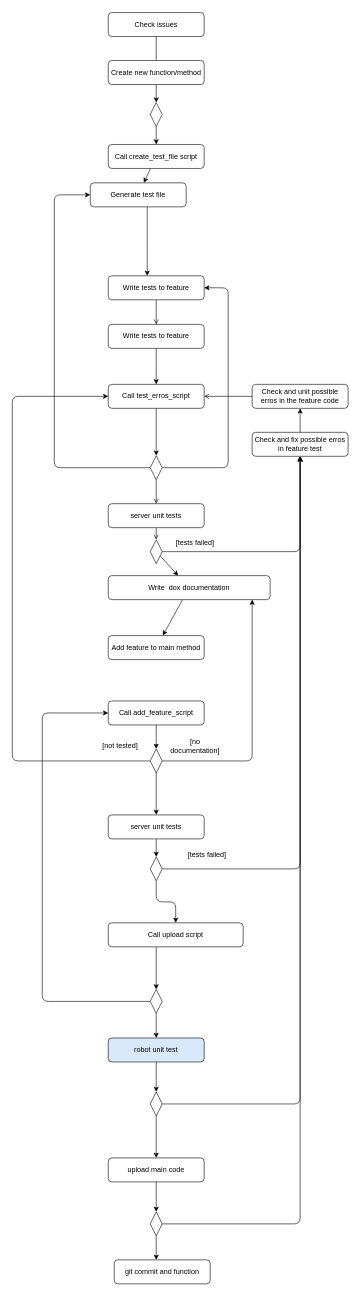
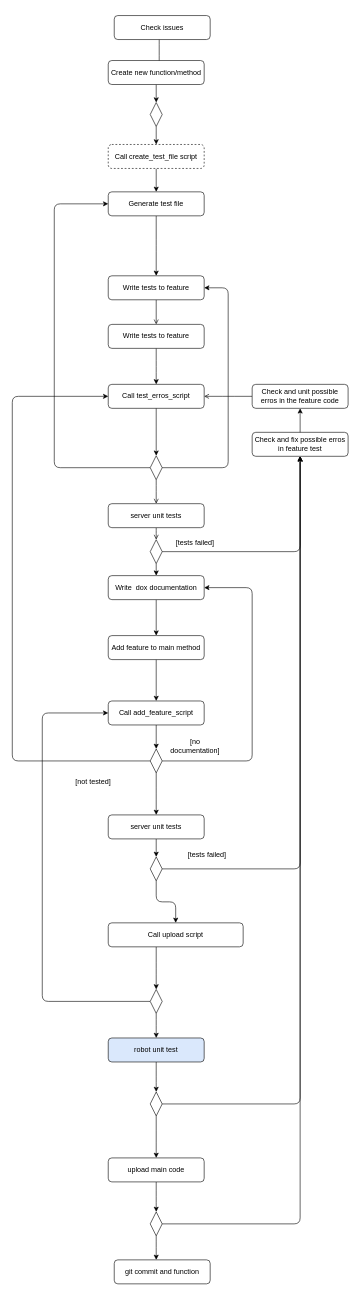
  <mxCell id="0" />
  <mxCell id="1" parent="0" />
  <mxCell id="2" style="edgeStyle=none;html=1;endArrow=open;endFill=0;" parent="1" source="12" target="70" edge="1"><mxGeometry relative="1" as="geometry"><mxPoint x="280" y="549" as="targetPoint" /></mxGeometry></mxCell>
  <mxCell id="3" style="edgeStyle=none;html=1;" parent="1" source="4" target="47" edge="1"><mxGeometry relative="1" as="geometry"><mxPoint x="260" y="199" as="targetPoint" /></mxGeometry></mxCell>
  <mxCell id="4" value="Create new function/method" style="rounded=1;whiteSpace=wrap;html=1;" parent="1" vertex="1"><mxGeometry x="180" y="100" width="160" height="40" as="geometry" /></mxCell>
  <mxCell id="5" value="" style="edgeStyle=elbowEdgeStyle;html=1;endArrow=open;endFill=0;" parent="1" source="7" target="9" edge="1"><mxGeometry relative="1" as="geometry" /></mxCell>
  <mxCell id="6" style="edgeStyle=elbowEdgeStyle;html=1;" edge="1" parent="1" source="7" target="31"><mxGeometry relative="1" as="geometry"><Array as="points"><mxPoint x="90" y="640" /></Array></mxGeometry></mxCell>
  <mxCell id="7" value="" style="rhombus;whiteSpace=wrap;html=1;" parent="1" vertex="1"><mxGeometry x="250" y="759" width="20" height="40" as="geometry" /></mxCell>
  <mxCell id="8" style="edgeStyle=elbowEdgeStyle;html=1;endArrow=open;endFill=0;" parent="1" source="9" target="18" edge="1"><mxGeometry relative="1" as="geometry" /></mxCell>
  <mxCell id="9" value="server unit tests" style="rounded=1;whiteSpace=wrap;html=1;" parent="1" vertex="1"><mxGeometry x="180" y="839" width="160" height="40" as="geometry" /></mxCell>
+ <mxCell id="10" style="edgeStyle=none;html=1;" parent="1" source="11" target="14" edge="1"><mxGeometry relative="1" as="geometry"><mxPoint x="260" y="1118" as="sourcePoint" /></mxGeometry></mxCell>
  <mxCell id="11" value="Add feature to main method" style="rounded=1;whiteSpace=wrap;html=1;" parent="1" vertex="1"><mxGeometry x="180" y="1059" width="160" height="40" as="geometry" /></mxCell>
  <mxCell id="12" value="Write tests to feature" style="rounded=1;whiteSpace=wrap;html=1;" parent="1" vertex="1"><mxGeometry x="180" y="459" width="160" height="40" as="geometry" /></mxCell>
  <mxCell id="13" style="edgeStyle=orthogonalEdgeStyle;html=1;" parent="1" source="14" target="26" edge="1"><mxGeometry relative="1" as="geometry" /></mxCell>
  <mxCell id="14" value="Call add_feature_script" style="rounded=1;whiteSpace=wrap;html=1;" parent="1" vertex="1"><mxGeometry x="180" y="1168" width="160" height="40" as="geometry" /></mxCell>
  <mxCell id="15" style="edgeStyle=orthogonalEdgeStyle;html=1;" parent="1" source="16" target="20" edge="1"><mxGeometry relative="1" as="geometry" /></mxCell>
  <mxCell id="16" value="server unit tests" style="rounded=1;whiteSpace=wrap;html=1;" parent="1" vertex="1"><mxGeometry x="180" y="1358" width="160" height="40" as="geometry" /></mxCell>
  <mxCell id="17" style="edgeStyle=none;html=1;" parent="1" source="18" target="35" edge="1"><mxGeometry relative="1" as="geometry"><mxPoint x="180" y="959" as="targetPoint" /></mxGeometry></mxCell>
  <mxCell id="18" value="" style="rhombus;whiteSpace=wrap;html=1;" parent="1" vertex="1"><mxGeometry x="250" y="899" width="20" height="40" as="geometry" /></mxCell>
  <mxCell id="19" style="edgeStyle=orthogonalEdgeStyle;html=1;" parent="1" source="20" target="22" edge="1"><mxGeometry relative="1" as="geometry" /></mxCell>
  <mxCell id="20" value="" style="rhombus;whiteSpace=wrap;html=1;" parent="1" vertex="1"><mxGeometry x="250" y="1428" width="20" height="40" as="geometry" /></mxCell>
  <mxCell id="21" style="edgeStyle=elbowEdgeStyle;html=1;" edge="1" parent="1" source="22" target="45"><mxGeometry relative="1" as="geometry" /></mxCell>
  <mxCell id="22" value="Call upload script" style="rounded=1;whiteSpace=wrap;html=1;" parent="1" vertex="1"><mxGeometry x="180" y="1538" width="225" height="40" as="geometry" /></mxCell>
  <mxCell id="23" style="edgeStyle=elbowEdgeStyle;html=1;" parent="1" source="26" target="55" edge="1"><mxGeometry relative="1" as="geometry"><mxPoint x="10" y="599" as="targetPoint" /><Array as="points"><mxPoint x="20" y="889" /></Array></mxGeometry></mxCell>
  <mxCell id="24" style="edgeStyle=elbowEdgeStyle;html=1;" edge="1" parent="1" source="26" target="35"><mxGeometry relative="1" as="geometry"><Array as="points"><mxPoint x="420" y="1149" /></Array></mxGeometry></mxCell>
  <mxCell id="25" style="edgeStyle=elbowEdgeStyle;html=1;" edge="1" parent="1" source="26" target="16"><mxGeometry relative="1" as="geometry" /></mxCell>
  <mxCell id="26" value="" style="rhombus;whiteSpace=wrap;html=1;" parent="1" vertex="1"><mxGeometry x="250" y="1248" width="20" height="40" as="geometry" /></mxCell>
- <mxCell id="27" value="[not tested]" style="text;strokeColor=none;align=center;fillColor=none;html=1;verticalAlign=middle;whiteSpace=wrap;rounded=0;" vertex="1" parent="1"><mxGeometry x="160" y="1228" width="80" height="30" as="geometry" /></mxCell>
+ <mxCell id="27" value="[not tested]" style="text;strokeColor=none;align=center;fillColor=none;html=1;verticalAlign=middle;whiteSpace=wrap;rounded=0;" vertex="1" parent="1"><mxGeometry x="115" y="1288" width="80" height="30" as="geometry" /></mxCell>
  <mxCell id="28" style="edgeStyle=none;html=1;" edge="1" parent="1" source="29" target="31"><mxGeometry relative="1" as="geometry"><mxPoint x="380" y="309" as="targetPoint" /></mxGeometry></mxCell>
- <mxCell id="29" value="Call create_test_file script" style="rounded=1;whiteSpace=wrap;html=1;" vertex="1" parent="1"><mxGeometry x="180" y="240" width="160" height="40" as="geometry" /></mxCell>
+ <mxCell id="29" value="Call create_test_file script" style="rounded=1;whiteSpace=wrap;html=1;dashed=1;" vertex="1" parent="1"><mxGeometry x="180" y="240" width="160" height="40" as="geometry" /></mxCell>
  <mxCell id="30" style="edgeStyle=elbowEdgeStyle;html=1;" edge="1" parent="1" source="31" target="12"><mxGeometry relative="1" as="geometry" /></mxCell>
- <mxCell id="31" value="Generate test file" style="rounded=1;whiteSpace=wrap;html=1;" vertex="1" parent="1"><mxGeometry x="150" y="304" width="160" height="40" as="geometry" /></mxCell>
+ <mxCell id="31" value="Generate test file" style="rounded=1;whiteSpace=wrap;html=1;" vertex="1" parent="1"><mxGeometry x="180" y="319" width="160" height="40" as="geometry" /></mxCell>
  <mxCell id="32" value="" style="group" vertex="1" connectable="0" parent="1"><mxGeometry x="280" y="889" width="90" height="30" as="geometry" /></mxCell>
  <mxCell id="33" value="[tests failed]" style="text;html=1;strokeColor=none;fillColor=none;align=center;verticalAlign=middle;whiteSpace=wrap;rounded=0;" vertex="1" parent="32"><mxGeometry width="90" height="30" as="geometry" /></mxCell>
  <mxCell id="34" style="edgeStyle=none;html=1;" edge="1" parent="1" source="35" target="11"><mxGeometry relative="1" as="geometry" /></mxCell>
- <mxCell id="35" value="Write&amp;nbsp; dox documentation" style="rounded=1;whiteSpace=wrap;html=1;" vertex="1" parent="1"><mxGeometry x="180" y="959" width="270" height="40" as="geometry" /></mxCell>
+ <mxCell id="35" value="Write&amp;nbsp; dox documentation" style="rounded=1;whiteSpace=wrap;html=1;" vertex="1" parent="1"><mxGeometry x="180" y="959" width="160" height="40" as="geometry" /></mxCell>
  <mxCell id="36" value="[no documentation]" style="text;strokeColor=none;align=center;fillColor=none;html=1;verticalAlign=middle;whiteSpace=wrap;rounded=0;" vertex="1" parent="1"><mxGeometry x="285" y="1228" width="80" height="30" as="geometry" /></mxCell>
  <mxCell id="37" value="" style="group" vertex="1" connectable="0" parent="1"><mxGeometry x="300" y="1398" width="90" height="41" as="geometry" /></mxCell>
  <mxCell id="38" value="" style="group" vertex="1" connectable="0" parent="37"><mxGeometry width="90" height="41" as="geometry" /></mxCell>
  <mxCell id="39" style="edgeStyle=orthogonalEdgeStyle;html=1;" edge="1" parent="38"><mxGeometry relative="1" as="geometry" /></mxCell>
  <mxCell id="40" value="[tests failed]" style="text;html=1;strokeColor=none;fillColor=none;align=center;verticalAlign=middle;whiteSpace=wrap;rounded=0;" vertex="1" parent="38"><mxGeometry y="11" width="90" height="30" as="geometry" /></mxCell>
  <mxCell id="41" style="edgeStyle=elbowEdgeStyle;html=1;endArrow=none;" edge="1" parent="1" source="42" target="4"><mxGeometry relative="1" as="geometry" /></mxCell>
- <mxCell id="42" value="Check issues" style="rounded=1;whiteSpace=wrap;html=1;" vertex="1" parent="1"><mxGeometry x="180" y="20" width="160" height="40" as="geometry" /></mxCell>
+ <mxCell id="42" value="Check issues" style="rounded=1;whiteSpace=wrap;html=1;" vertex="1" parent="1"><mxGeometry x="190" y="25" width="160" height="40" as="geometry" /></mxCell>
  <mxCell id="43" style="edgeStyle=elbowEdgeStyle;html=1;" edge="1" parent="1" source="45" target="52"><mxGeometry relative="1" as="geometry" /></mxCell>
  <mxCell id="44" style="edgeStyle=elbowEdgeStyle;html=1;" edge="1" parent="1" source="45" target="14"><mxGeometry relative="1" as="geometry"><Array as="points"><mxPoint x="70" y="1560" /><mxPoint x="30" y="1610" /></Array></mxGeometry></mxCell>
  <mxCell id="45" value="" style="rhombus;whiteSpace=wrap;html=1;" vertex="1" parent="1"><mxGeometry x="250" y="1649" width="20" height="40" as="geometry" /></mxCell>
  <mxCell id="46" style="edgeStyle=elbowEdgeStyle;html=1;" edge="1" parent="1" source="47" target="29"><mxGeometry relative="1" as="geometry" /></mxCell>
  <mxCell id="47" value="" style="rhombus;whiteSpace=wrap;html=1;" vertex="1" parent="1"><mxGeometry x="250" y="170" width="20" height="40" as="geometry" /></mxCell>
  <mxCell id="48" style="edgeStyle=elbowEdgeStyle;html=1;" edge="1" parent="1" source="61" target="57"><mxGeometry relative="1" as="geometry"><mxPoint x="490" y="1800" as="targetPoint" /><Array as="points"><mxPoint x="500" y="1640" /><mxPoint x="450" y="1870" /></Array></mxGeometry></mxCell>
  <mxCell id="49" style="edgeStyle=elbowEdgeStyle;html=1;" edge="1" parent="1" source="50" target="64"><mxGeometry relative="1" as="geometry" /></mxCell>
  <mxCell id="50" value="upload main code" style="rounded=1;whiteSpace=wrap;html=1;" vertex="1" parent="1"><mxGeometry x="180" y="1930" width="160" height="40" as="geometry" /></mxCell>
  <mxCell id="51" style="edgeStyle=elbowEdgeStyle;html=1;" edge="1" parent="1" source="52" target="61"><mxGeometry relative="1" as="geometry" /></mxCell>
  <mxCell id="52" value="robot unit test" style="rounded=1;whiteSpace=wrap;html=1;fillColor=#dae8fc;" vertex="1" parent="1"><mxGeometry x="180" y="1730" width="160" height="40" as="geometry" /></mxCell>
  <mxCell id="53" value="" style="group" vertex="1" connectable="0" parent="1"><mxGeometry x="50" y="608" width="530" height="156" as="geometry" /></mxCell>
  <mxCell id="54" style="edgeStyle=elbowEdgeStyle;html=1;labelPosition=left;verticalLabelPosition=top;align=right;verticalAlign=middle;" parent="53" source="7" target="12" edge="1"><mxGeometry relative="1" as="geometry"><mxPoint x="110" y="-190" as="targetPoint" /><Array as="points"><mxPoint x="330" y="31" /><mxPoint /></Array><mxPoint x="230" y="130" as="sourcePoint" /></mxGeometry></mxCell>
  <mxCell id="55" value="Call test_erros_script" style="rounded=1;whiteSpace=wrap;html=1;" parent="53" vertex="1"><mxGeometry x="130" y="32" width="160" height="40" as="geometry" /></mxCell>
  <mxCell id="56" style="edgeStyle=elbowEdgeStyle;html=1;endArrow=open;endFill=0;" parent="53" source="58" target="55" edge="1"><mxGeometry relative="1" as="geometry" /></mxCell>
  <mxCell id="57" value="Check and fix possible erros in feature test" style="rounded=1;whiteSpace=wrap;html=1;" parent="53" vertex="1"><mxGeometry x="370" y="112" width="160" height="40" as="geometry" /></mxCell>
  <mxCell id="58" value="Check and unit possible erros in the feature code" style="rounded=1;whiteSpace=wrap;html=1;" parent="53" vertex="1"><mxGeometry x="370" y="32" width="160" height="40" as="geometry" /></mxCell>
  <mxCell id="59" style="edgeStyle=none;html=1;entryX=0.5;entryY=1;entryDx=0;entryDy=0;" parent="53" source="57" target="58" edge="1"><mxGeometry relative="1" as="geometry" /></mxCell>
  <mxCell id="60" style="edgeStyle=elbowEdgeStyle;html=1;" edge="1" parent="1" source="61" target="50"><mxGeometry relative="1" as="geometry" /></mxCell>
  <mxCell id="61" value="" style="rhombus;whiteSpace=wrap;html=1;" vertex="1" parent="1"><mxGeometry x="250" y="1820" width="20" height="40" as="geometry" /></mxCell>
  <mxCell id="62" style="edgeStyle=elbowEdgeStyle;html=1;" edge="1" parent="1" source="64" target="57"><mxGeometry relative="1" as="geometry"><Array as="points"><mxPoint x="500" y="730" /></Array></mxGeometry></mxCell>
  <mxCell id="63" style="edgeStyle=elbowEdgeStyle;html=1;" edge="1" parent="1" source="64" target="65"><mxGeometry relative="1" as="geometry" /></mxCell>
  <mxCell id="64" value="" style="rhombus;whiteSpace=wrap;html=1;" vertex="1" parent="1"><mxGeometry x="250" y="2020" width="20" height="40" as="geometry" /></mxCell>
  <mxCell id="65" value="git commit and function" style="rounded=1;whiteSpace=wrap;html=1;" vertex="1" parent="1"><mxGeometry x="190" y="2100" width="160" height="40" as="geometry" /></mxCell>
  <mxCell id="66" style="edgeStyle=orthogonalEdgeStyle;html=1;" parent="1" source="18" target="57" edge="1"><mxGeometry relative="1" as="geometry" /></mxCell>
  <mxCell id="67" style="edgeStyle=orthogonalEdgeStyle;html=1;" parent="1" source="20" target="57" edge="1"><mxGeometry relative="1" as="geometry" /></mxCell>
  <mxCell id="68" style="edgeStyle=elbowEdgeStyle;html=1;" edge="1" parent="1" source="55" target="7"><mxGeometry relative="1" as="geometry" /></mxCell>
  <mxCell id="69" style="edgeStyle=elbowEdgeStyle;html=1;" edge="1" parent="1" source="70" target="55"><mxGeometry relative="1" as="geometry" /></mxCell>
  <mxCell id="70" value="Write tests to feature" style="rounded=1;whiteSpace=wrap;html=1;" vertex="1" parent="1"><mxGeometry x="180" y="540" width="160" height="40" as="geometry" /></mxCell>
